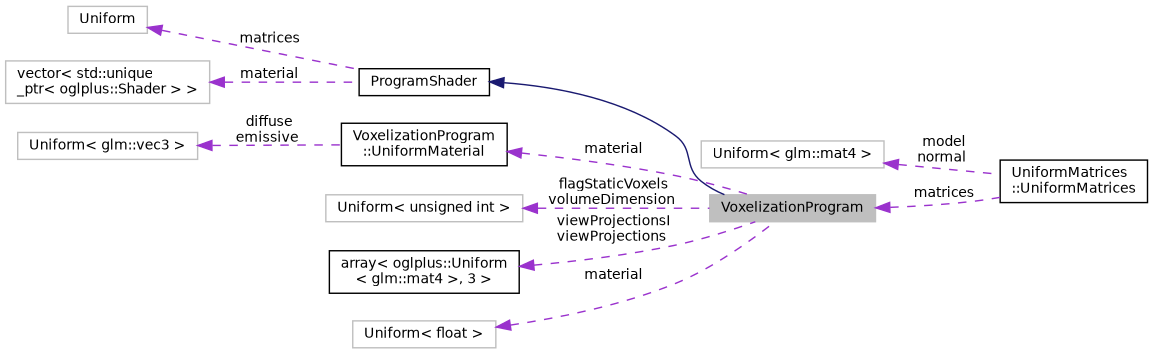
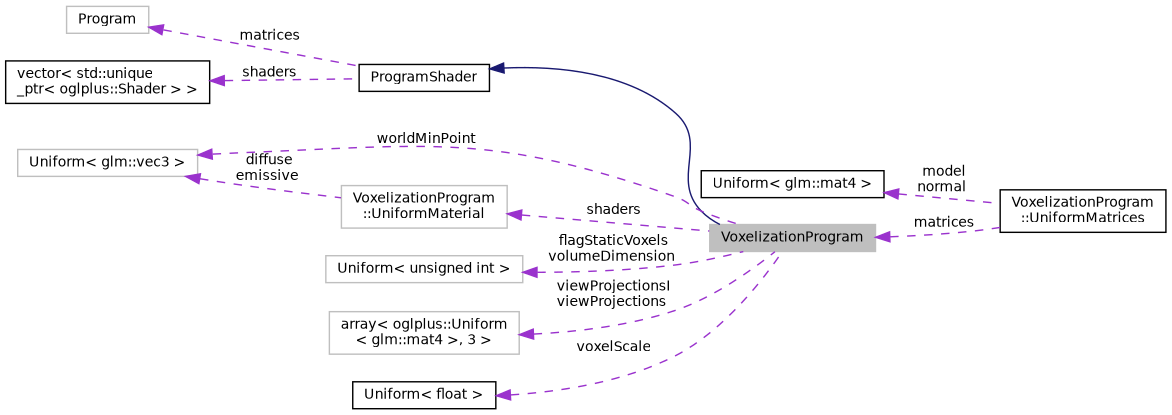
  digraph {
    rankdir=LR
    node [color=grey75 fillcolor=white fontname=Helvetica fontsize=10 shape=record style=filled]
    edge [color=darkorchid3 dir=back fontname=Helvetica fontsize=10 labelfontname=Helvetica labelfontsize=10 style=dashed]
    n1 [fillcolor=grey75 fontcolor=black height=0.2 label=VoxelizationProgram width=0.4]
-   n2 [color=black height=0.2 label="UniformMatrices\l::UniformMatrices" width=0.4]
+   n2 [color=black height=0.2 label="VoxelizationProgram\l::UniformMatrices" width=0.4]
    n3 [color=black height=0.2 label=ProgramShader width=0.4]
-   n4 [height=0.2 label=Uniform width=0.4]
-   n5 [height=0.2 label="vector\< std::unique\l_ptr\< oglplus::Shader \> \>" width=0.4]
-   n6 [height=0.2 label="Uniform\< glm::mat4 \>" width=0.4]
-   n7 [color=black height=0.2 label="VoxelizationProgram\l::UniformMaterial" width=0.4]
+   n4 [height=0.2 label=Program width=0.4]
+   n5 [color=black height=0.2 label="vector\< std::unique\l_ptr\< oglplus::Shader \> \>" width=0.4]
+   n6 [color=black height=0.2 label="Uniform\< glm::mat4 \>" width=0.4]
+   n7 [height=0.2 label="VoxelizationProgram\l::UniformMaterial" width=0.4]
    n8 [height=0.2 label="Uniform\< glm::vec3 \>" width=0.4]
    n9 [height=0.2 label="Uniform\< unsigned int \>" width=0.4]
-   n10 [color=black height=0.2 label="array\< oglplus::Uniform\l\< glm::mat4 \>, 3 \>" width=0.4]
-   n11 [height=0.2 label="Uniform\< float \>" width=0.4]
+   n10 [height=0.2 label="array\< oglplus::Uniform\l\< glm::mat4 \>, 3 \>" width=0.4]
+   n11 [color=black height=0.2 label="Uniform\< float \>" width=0.4]
    n1 -> n2 [label=" matrices"]
    n3 -> n1 [color=midnightblue style=solid]
    n4 -> n3 [label=" matrices"]
-   n5 -> n3 [label=" material"]
+   n5 -> n3 [label=" shaders"]
    n6 -> n2 [label=" model\nnormal"]
-   n7 -> n1 [label=" material"]
+   n7 -> n1 [label=" shaders"]
+   n8 -> n1 [label=" worldMinPoint"]
    n8 -> n7 [label=" diffuse\nemissive"]
    n9 -> n1 [label=" flagStaticVoxels\nvolumeDimension"]
    n10 -> n1 [label=" viewProjectionsI\nviewProjections"]
-   n11 -> n1 [label=" material"]
+   n11 -> n1 [label=" voxelScale"]
  }
